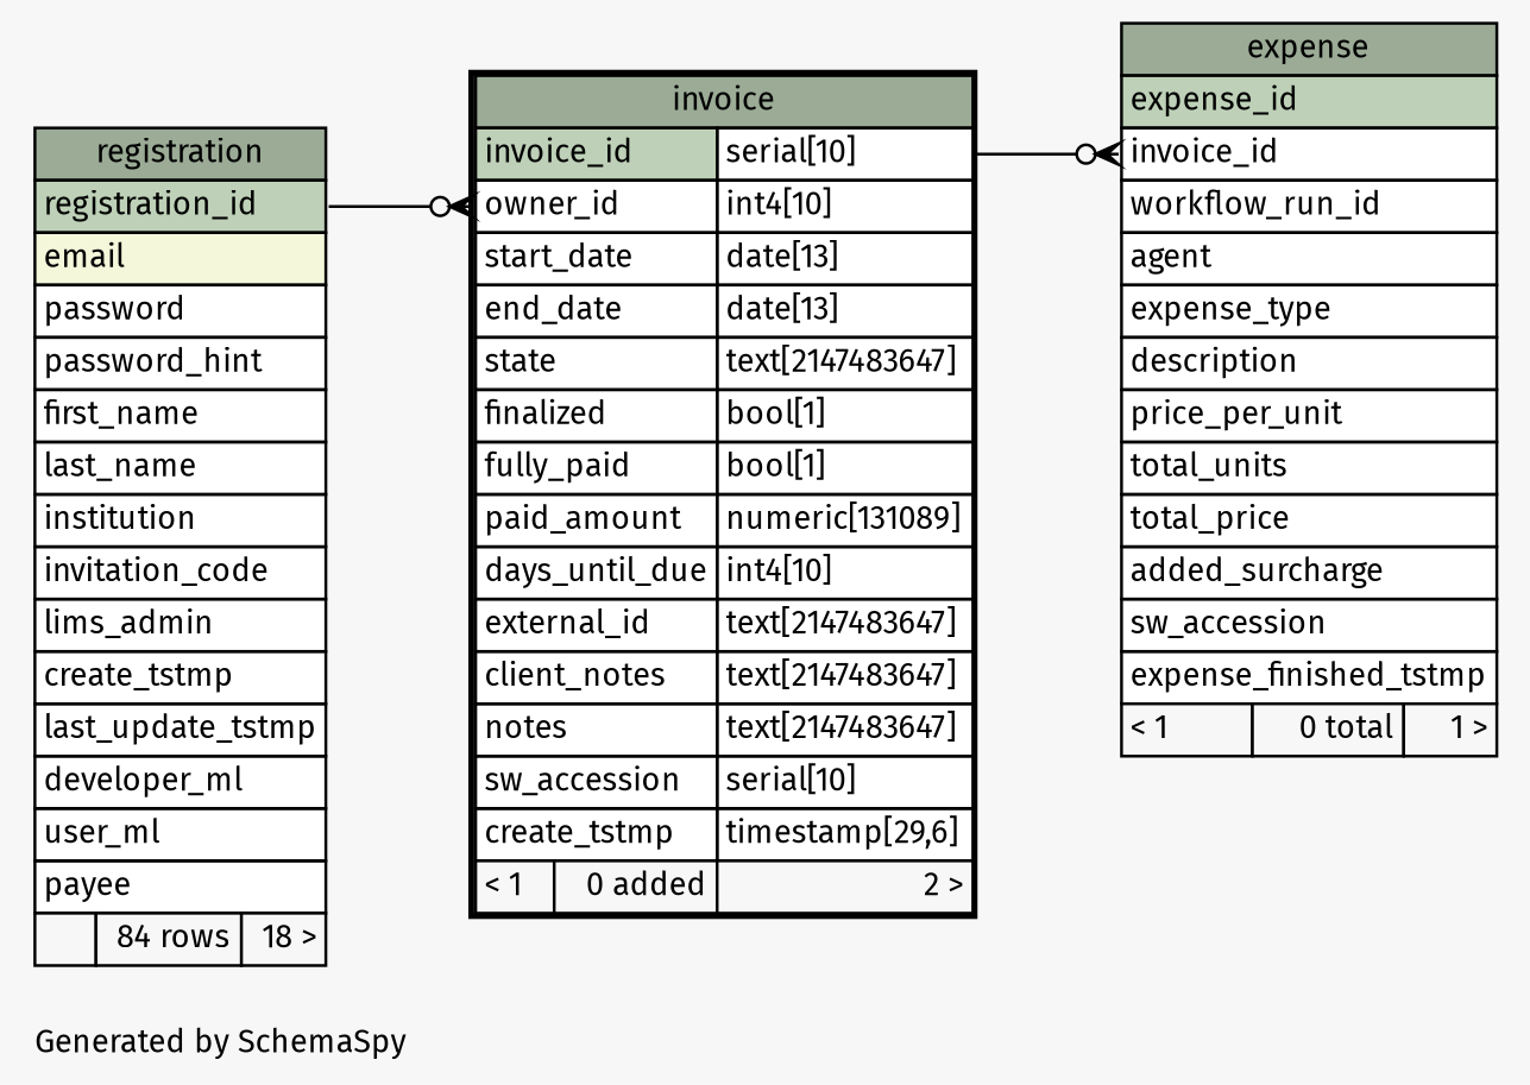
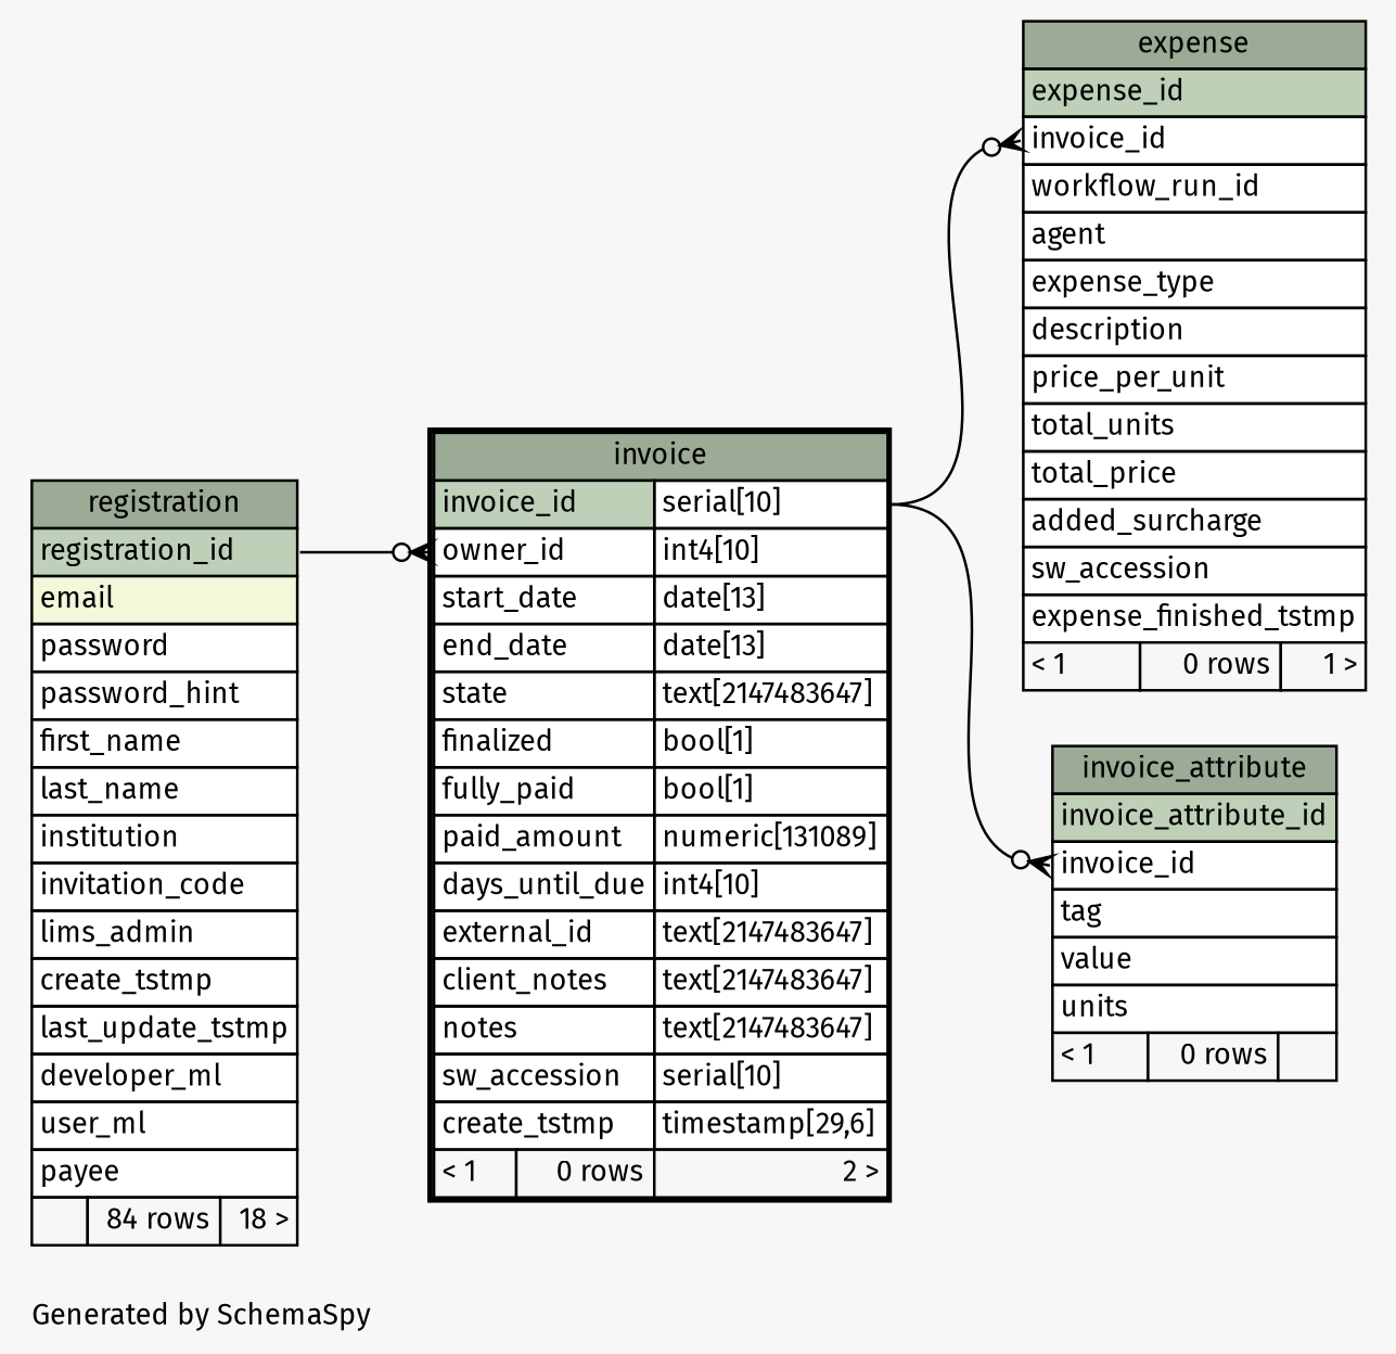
  digraph {
    bgcolor="#f7f7f7"
    fontname="Fira Sans"
    fontsize=11
    label="\nGenerated by SchemaSpy"
    labeljust=l
    nodesep=0.18
    rankdir=RL
    ranksep=0.46
    node [fontname="Fira Sans" fontsize=11 shape=plaintext]
    edge [arrowhead=none arrowsize=0.8 arrowtail=crowodot dir=back fontname="Fira Sans" headport="invoice_id.type:e" tailport="invoice_id:w"]
-   n1 [label=<     <TABLE BORDER="0" CELLBORDER="1" CELLSPACING="0" BGCOLOR="#ffffff">       <TR><TD COLSPAN="3" BGCOLOR="#9bab96" ALIGN="CENTER">expense</TD></TR>       <TR><TD PORT="expense_id" COLSPAN="3" BGCOLOR="#bed1b8" ALIGN="LEFT">expense_id</TD></TR>       <TR><TD PORT="invoice_id" COLSPAN="3" ALIGN="LEFT">invoice_id</TD></TR>       <TR><TD PORT="workflow_run_id" COLSPAN="3" ALIGN="LEFT">workflow_run_id</TD></TR>       <TR><TD PORT="agent" COLSPAN="3" ALIGN="LEFT">agent</TD></TR>       <TR><TD PORT="expense_type" COLSPAN="3" ALIGN="LEFT">expense_type</TD></TR>       <TR><TD PORT="description" COLSPAN="3" ALIGN="LEFT">description</TD></TR>       <TR><TD PORT="price_per_unit" COLSPAN="3" ALIGN="LEFT">price_per_unit</TD></TR>       <TR><TD PORT="total_units" COLSPAN="3" ALIGN="LEFT">total_units</TD></TR>       <TR><TD PORT="total_price" COLSPAN="3" ALIGN="LEFT">total_price</TD></TR>       <TR><TD PORT="added_surcharge" COLSPAN="3" ALIGN="LEFT">added_surcharge</TD></TR>       <TR><TD PORT="sw_accession" COLSPAN="3" ALIGN="LEFT">sw_accession</TD></TR>       <TR><TD PORT="expense_finished_tstmp" COLSPAN="3" ALIGN="LEFT">expense_finished_tstmp</TD></TR>       <TR><TD ALIGN="LEFT" BGCOLOR="#f7f7f7">&lt; 1</TD><TD ALIGN="RIGHT" BGCOLOR="#f7f7f7">0 total</TD><TD ALIGN="RIGHT" BGCOLOR="#f7f7f7">1 &gt;</TD></TR>     </TABLE>>]
-   n2 [label=<     <TABLE BORDER="2" CELLBORDER="1" CELLSPACING="0" BGCOLOR="#ffffff">       <TR><TD COLSPAN="3" BGCOLOR="#9bab96" ALIGN="CENTER">invoice</TD></TR>       <TR><TD PORT="invoice_id" COLSPAN="2" BGCOLOR="#bed1b8" ALIGN="LEFT">invoice_id</TD><TD PORT="invoice_id.type" ALIGN="LEFT">serial[10]</TD></TR>       <TR><TD PORT="owner_id" COLSPAN="2" ALIGN="LEFT">owner_id</TD><TD PORT="owner_id.type" ALIGN="LEFT">int4[10]</TD></TR>       <TR><TD PORT="start_date" COLSPAN="2" ALIGN="LEFT">start_date</TD><TD PORT="start_date.type" ALIGN="LEFT">date[13]</TD></TR>       <TR><TD PORT="end_date" COLSPAN="2" ALIGN="LEFT">end_date</TD><TD PORT="end_date.type" ALIGN="LEFT">date[13]</TD></TR>       <TR><TD PORT="state" COLSPAN="2" ALIGN="LEFT">state</TD><TD PORT="state.type" ALIGN="LEFT">text[2147483647]</TD></TR>       <TR><TD PORT="finalized" COLSPAN="2" ALIGN="LEFT">finalized</TD><TD PORT="finalized.type" ALIGN="LEFT">bool[1]</TD></TR>       <TR><TD PORT="fully_paid" COLSPAN="2" ALIGN="LEFT">fully_paid</TD><TD PORT="fully_paid.type" ALIGN="LEFT">bool[1]</TD></TR>       <TR><TD PORT="paid_amount" COLSPAN="2" ALIGN="LEFT">paid_amount</TD><TD PORT="paid_amount.type" ALIGN="LEFT">numeric[131089]</TD></TR>       <TR><TD PORT="days_until_due" COLSPAN="2" ALIGN="LEFT">days_until_due</TD><TD PORT="days_until_due.type" ALIGN="LEFT">int4[10]</TD></TR>       <TR><TD PORT="external_id" COLSPAN="2" ALIGN="LEFT">external_id</TD><TD PORT="external_id.type" ALIGN="LEFT">text[2147483647]</TD></TR>       <TR><TD PORT="client_notes" COLSPAN="2" ALIGN="LEFT">client_notes</TD><TD PORT="client_notes.type" ALIGN="LEFT">text[2147483647]</TD></TR>       <TR><TD PORT="notes" COLSPAN="2" ALIGN="LEFT">notes</TD><TD PORT="notes.type" ALIGN="LEFT">text[2147483647]</TD></TR>       <TR><TD PORT="sw_accession" COLSPAN="2" ALIGN="LEFT">sw_accession</TD><TD PORT="sw_accession.type" ALIGN="LEFT">serial[10]</TD></TR>       <TR><TD PORT="create_tstmp" COLSPAN="2" ALIGN="LEFT">create_tstmp</TD><TD PORT="create_tstmp.type" ALIGN="LEFT">timestamp[29,6]</TD></TR>       <TR><TD ALIGN="LEFT" BGCOLOR="#f7f7f7">&lt; 1</TD><TD ALIGN="RIGHT" BGCOLOR="#f7f7f7">0 added</TD><TD ALIGN="RIGHT" BGCOLOR="#f7f7f7">2 &gt;</TD></TR>     </TABLE>>]
+   n1 [label=<     <TABLE BORDER="0" CELLBORDER="1" CELLSPACING="0" BGCOLOR="#ffffff">       <TR><TD COLSPAN="3" BGCOLOR="#9bab96" ALIGN="CENTER">expense</TD></TR>       <TR><TD PORT="expense_id" COLSPAN="3" BGCOLOR="#bed1b8" ALIGN="LEFT">expense_id</TD></TR>       <TR><TD PORT="invoice_id" COLSPAN="3" ALIGN="LEFT">invoice_id</TD></TR>       <TR><TD PORT="workflow_run_id" COLSPAN="3" ALIGN="LEFT">workflow_run_id</TD></TR>       <TR><TD PORT="agent" COLSPAN="3" ALIGN="LEFT">agent</TD></TR>       <TR><TD PORT="expense_type" COLSPAN="3" ALIGN="LEFT">expense_type</TD></TR>       <TR><TD PORT="description" COLSPAN="3" ALIGN="LEFT">description</TD></TR>       <TR><TD PORT="price_per_unit" COLSPAN="3" ALIGN="LEFT">price_per_unit</TD></TR>       <TR><TD PORT="total_units" COLSPAN="3" ALIGN="LEFT">total_units</TD></TR>       <TR><TD PORT="total_price" COLSPAN="3" ALIGN="LEFT">total_price</TD></TR>       <TR><TD PORT="added_surcharge" COLSPAN="3" ALIGN="LEFT">added_surcharge</TD></TR>       <TR><TD PORT="sw_accession" COLSPAN="3" ALIGN="LEFT">sw_accession</TD></TR>       <TR><TD PORT="expense_finished_tstmp" COLSPAN="3" ALIGN="LEFT">expense_finished_tstmp</TD></TR>       <TR><TD ALIGN="LEFT" BGCOLOR="#f7f7f7">&lt; 1</TD><TD ALIGN="RIGHT" BGCOLOR="#f7f7f7">0 rows</TD><TD ALIGN="RIGHT" BGCOLOR="#f7f7f7">1 &gt;</TD></TR>     </TABLE>>]
+   n2 [label=<     <TABLE BORDER="2" CELLBORDER="1" CELLSPACING="0" BGCOLOR="#ffffff">       <TR><TD COLSPAN="3" BGCOLOR="#9bab96" ALIGN="CENTER">invoice</TD></TR>       <TR><TD PORT="invoice_id" COLSPAN="2" BGCOLOR="#bed1b8" ALIGN="LEFT">invoice_id</TD><TD PORT="invoice_id.type" ALIGN="LEFT">serial[10]</TD></TR>       <TR><TD PORT="owner_id" COLSPAN="2" ALIGN="LEFT">owner_id</TD><TD PORT="owner_id.type" ALIGN="LEFT">int4[10]</TD></TR>       <TR><TD PORT="start_date" COLSPAN="2" ALIGN="LEFT">start_date</TD><TD PORT="start_date.type" ALIGN="LEFT">date[13]</TD></TR>       <TR><TD PORT="end_date" COLSPAN="2" ALIGN="LEFT">end_date</TD><TD PORT="end_date.type" ALIGN="LEFT">date[13]</TD></TR>       <TR><TD PORT="state" COLSPAN="2" ALIGN="LEFT">state</TD><TD PORT="state.type" ALIGN="LEFT">text[2147483647]</TD></TR>       <TR><TD PORT="finalized" COLSPAN="2" ALIGN="LEFT">finalized</TD><TD PORT="finalized.type" ALIGN="LEFT">bool[1]</TD></TR>       <TR><TD PORT="fully_paid" COLSPAN="2" ALIGN="LEFT">fully_paid</TD><TD PORT="fully_paid.type" ALIGN="LEFT">bool[1]</TD></TR>       <TR><TD PORT="paid_amount" COLSPAN="2" ALIGN="LEFT">paid_amount</TD><TD PORT="paid_amount.type" ALIGN="LEFT">numeric[131089]</TD></TR>       <TR><TD PORT="days_until_due" COLSPAN="2" ALIGN="LEFT">days_until_due</TD><TD PORT="days_until_due.type" ALIGN="LEFT">int4[10]</TD></TR>       <TR><TD PORT="external_id" COLSPAN="2" ALIGN="LEFT">external_id</TD><TD PORT="external_id.type" ALIGN="LEFT">text[2147483647]</TD></TR>       <TR><TD PORT="client_notes" COLSPAN="2" ALIGN="LEFT">client_notes</TD><TD PORT="client_notes.type" ALIGN="LEFT">text[2147483647]</TD></TR>       <TR><TD PORT="notes" COLSPAN="2" ALIGN="LEFT">notes</TD><TD PORT="notes.type" ALIGN="LEFT">text[2147483647]</TD></TR>       <TR><TD PORT="sw_accession" COLSPAN="2" ALIGN="LEFT">sw_accession</TD><TD PORT="sw_accession.type" ALIGN="LEFT">serial[10]</TD></TR>       <TR><TD PORT="create_tstmp" COLSPAN="2" ALIGN="LEFT">create_tstmp</TD><TD PORT="create_tstmp.type" ALIGN="LEFT">timestamp[29,6]</TD></TR>       <TR><TD ALIGN="LEFT" BGCOLOR="#f7f7f7">&lt; 1</TD><TD ALIGN="RIGHT" BGCOLOR="#f7f7f7">0 rows</TD><TD ALIGN="RIGHT" BGCOLOR="#f7f7f7">2 &gt;</TD></TR>     </TABLE>>]
    n3 [label=<     <TABLE BORDER="0" CELLBORDER="1" CELLSPACING="0" BGCOLOR="#ffffff">       <TR><TD COLSPAN="3" BGCOLOR="#9bab96" ALIGN="CENTER">registration</TD></TR>       <TR><TD PORT="registration_id" COLSPAN="3" BGCOLOR="#bed1b8" ALIGN="LEFT">registration_id</TD></TR>       <TR><TD PORT="email" COLSPAN="3" BGCOLOR="#f4f7da" ALIGN="LEFT">email</TD></TR>       <TR><TD PORT="password" COLSPAN="3" ALIGN="LEFT">password</TD></TR>       <TR><TD PORT="password_hint" COLSPAN="3" ALIGN="LEFT">password_hint</TD></TR>       <TR><TD PORT="first_name" COLSPAN="3" ALIGN="LEFT">first_name</TD></TR>       <TR><TD PORT="last_name" COLSPAN="3" ALIGN="LEFT">last_name</TD></TR>       <TR><TD PORT="institution" COLSPAN="3" ALIGN="LEFT">institution</TD></TR>       <TR><TD PORT="invitation_code" COLSPAN="3" ALIGN="LEFT">invitation_code</TD></TR>       <TR><TD PORT="lims_admin" COLSPAN="3" ALIGN="LEFT">lims_admin</TD></TR>       <TR><TD PORT="create_tstmp" COLSPAN="3" ALIGN="LEFT">create_tstmp</TD></TR>       <TR><TD PORT="last_update_tstmp" COLSPAN="3" ALIGN="LEFT">last_update_tstmp</TD></TR>       <TR><TD PORT="developer_ml" COLSPAN="3" ALIGN="LEFT">developer_ml</TD></TR>       <TR><TD PORT="user_ml" COLSPAN="3" ALIGN="LEFT">user_ml</TD></TR>       <TR><TD PORT="payee" COLSPAN="3" ALIGN="LEFT">payee</TD></TR>       <TR><TD ALIGN="LEFT" BGCOLOR="#f7f7f7">  </TD><TD ALIGN="RIGHT" BGCOLOR="#f7f7f7">84 rows</TD><TD ALIGN="RIGHT" BGCOLOR="#f7f7f7">18 &gt;</TD></TR>     </TABLE>>]
+   n4 [label=<     <TABLE BORDER="0" CELLBORDER="1" CELLSPACING="0" BGCOLOR="#ffffff">       <TR><TD COLSPAN="3" BGCOLOR="#9bab96" ALIGN="CENTER">invoice_attribute</TD></TR>       <TR><TD PORT="invoice_attribute_id" COLSPAN="3" BGCOLOR="#bed1b8" ALIGN="LEFT">invoice_attribute_id</TD></TR>       <TR><TD PORT="invoice_id" COLSPAN="3" ALIGN="LEFT">invoice_id</TD></TR>       <TR><TD PORT="tag" COLSPAN="3" ALIGN="LEFT">tag</TD></TR>       <TR><TD PORT="value" COLSPAN="3" ALIGN="LEFT">value</TD></TR>       <TR><TD PORT="units" COLSPAN="3" ALIGN="LEFT">units</TD></TR>       <TR><TD ALIGN="LEFT" BGCOLOR="#f7f7f7">&lt; 1</TD><TD ALIGN="RIGHT" BGCOLOR="#f7f7f7">0 rows</TD><TD ALIGN="RIGHT" BGCOLOR="#f7f7f7">  </TD></TR>     </TABLE>>]
    n1 -> n2
    n2 -> n3 [headport="registration_id:e" tailport="owner_id:w"]
+   n4 -> n2
  }
